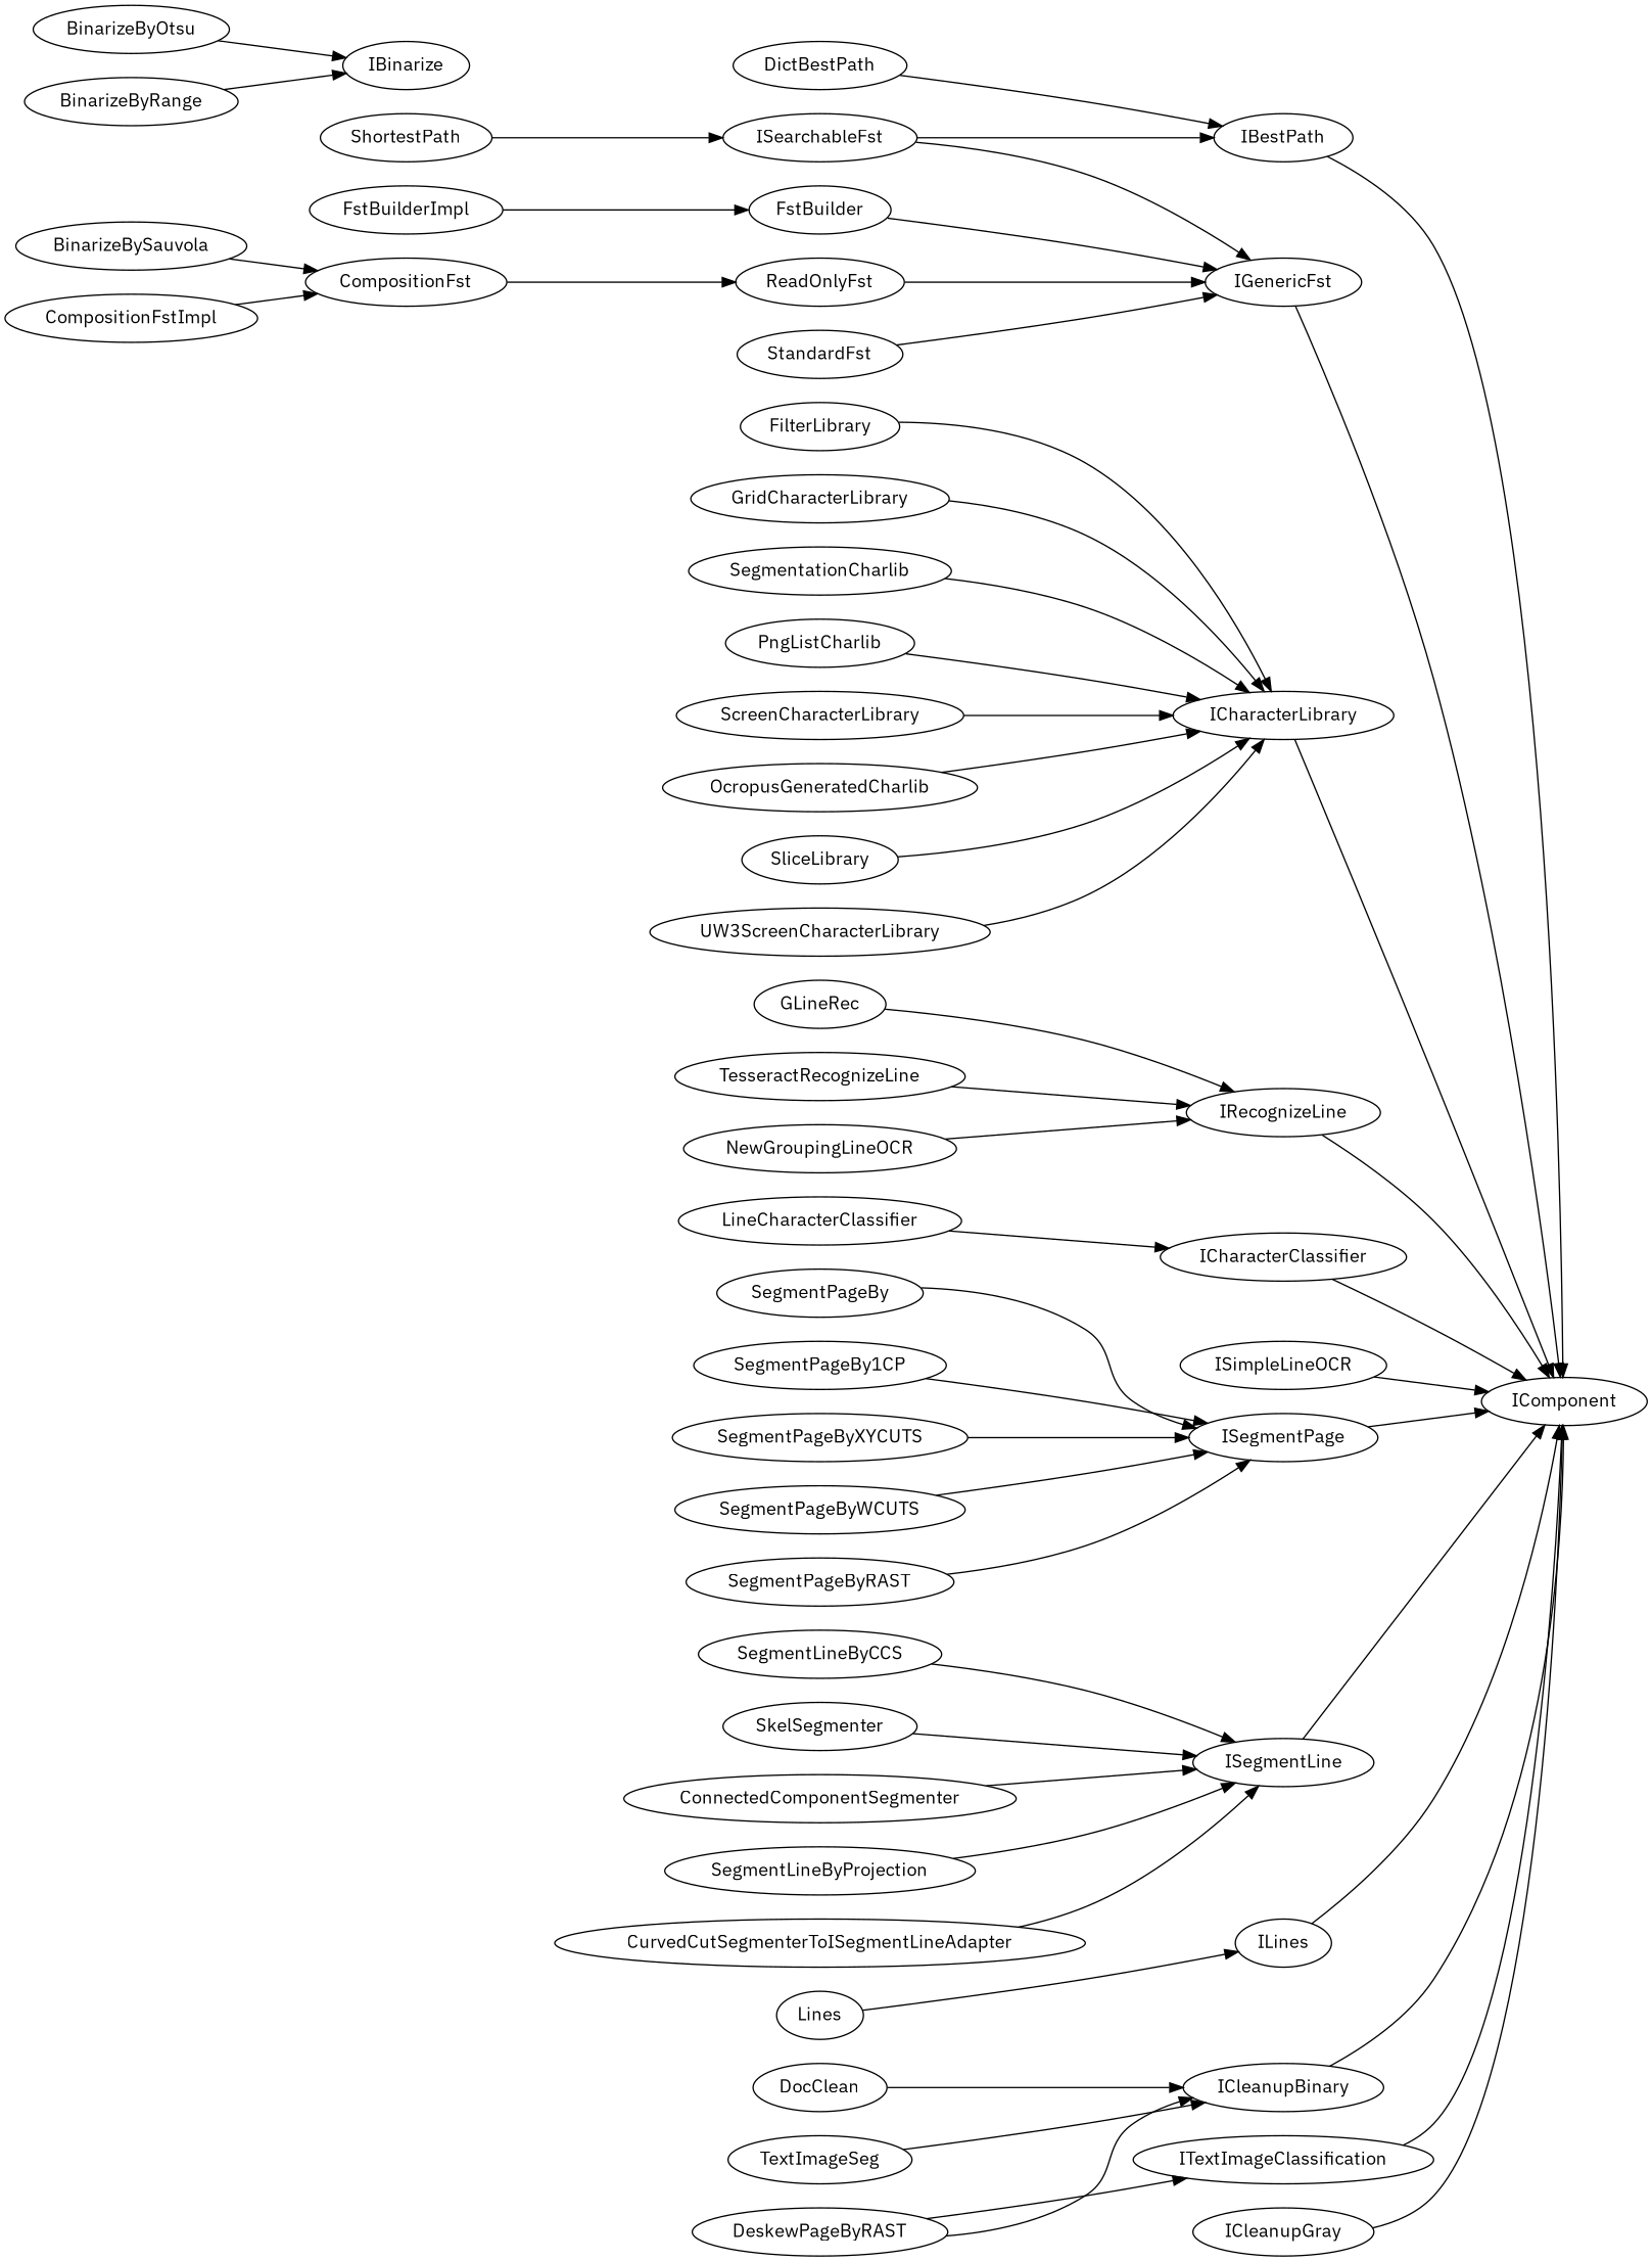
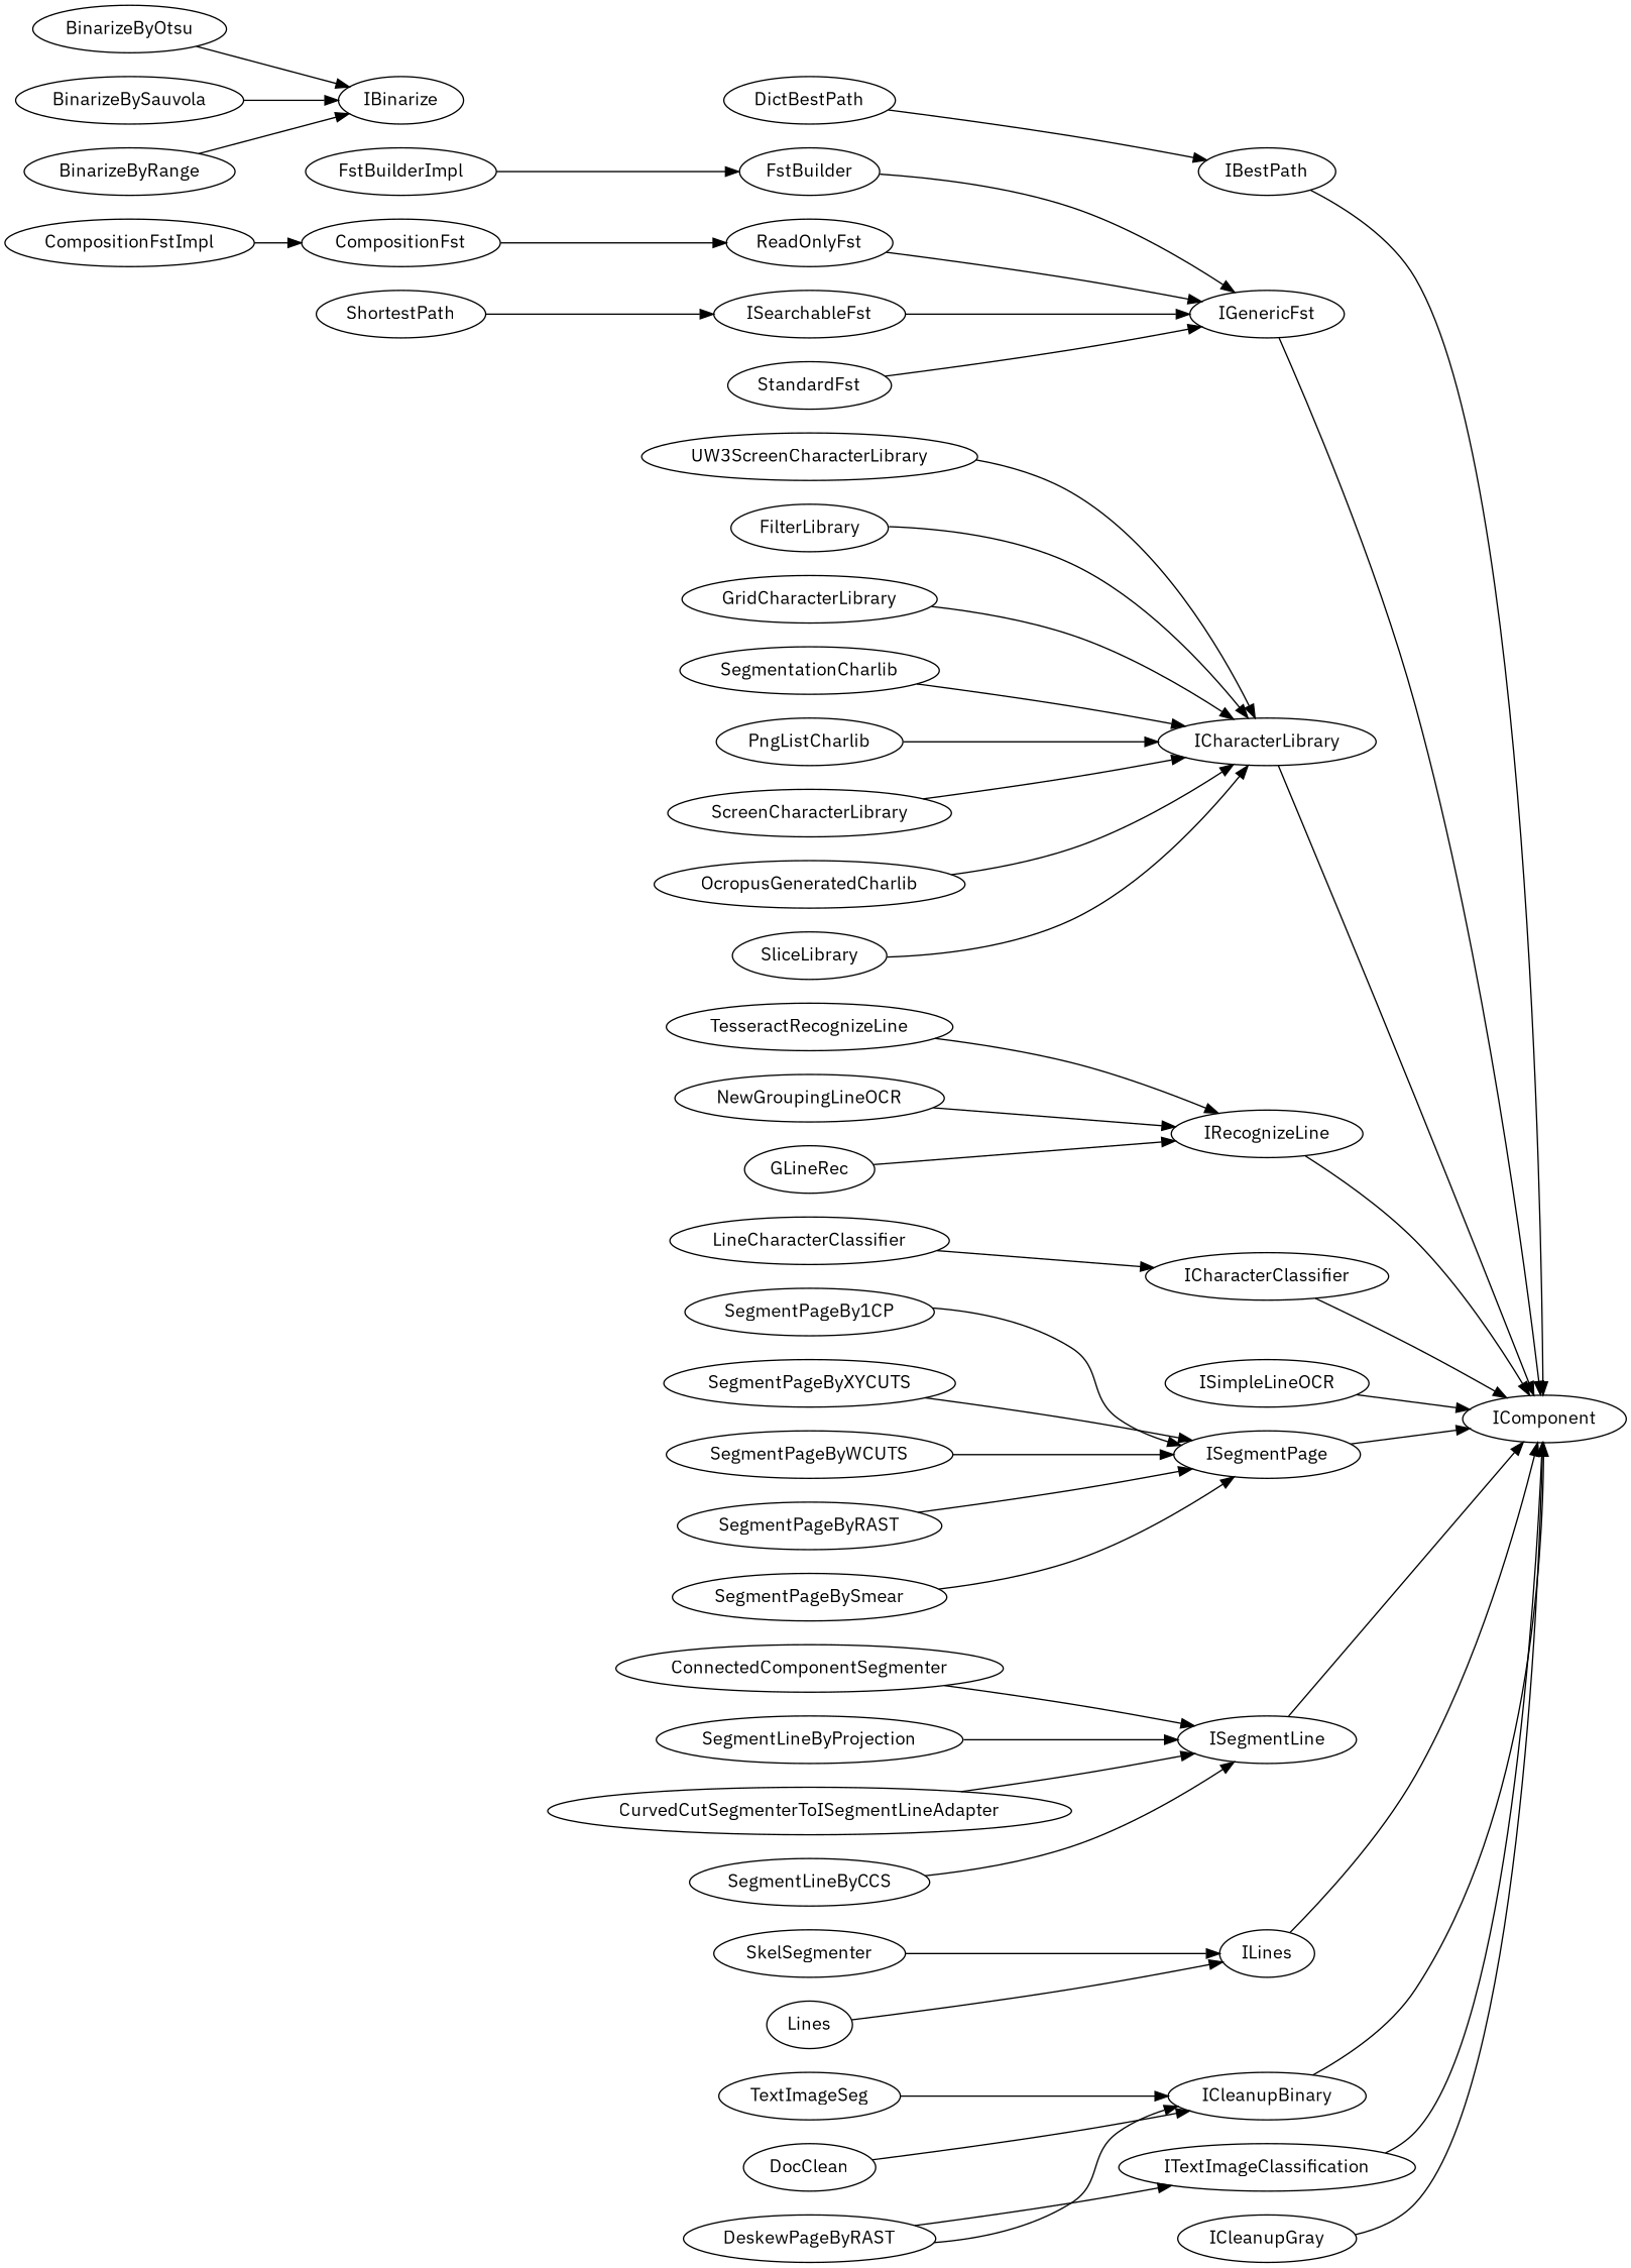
  digraph {
    fontname="IBM Plex Sans"
    rankdir=LR
    node [fontname="IBM Plex Sans"]
    edge [fontname="IBM Plex Sans"]
    ICleanupBinary
    IComponent
    DictBestPath
    IBestPath
    FstBuilderImpl
    FstBuilder
    IGenericFst
    n8 [label=UW3ScreenCharacterLibrary]
    ICharacterLibrary
    FilterLibrary
    TesseractRecognizeLine
    IRecognizeLine
    ICharacterClassifier
    ISimpleLineOCR
    GridCharacterLibrary
    SegmentPageBy1CP
    ISegmentPage
    ReadOnlyFst
    ShortestPath
    ISearchableFst
    TextImageSeg
    SegmentPageByXYCUTS
    BinarizeByOtsu
    IBinarize
    DocClean
    SkelSegmenter
    ISegmentLine
    ConnectedComponentSegmenter
    ILines
    BinarizeBySauvola
    NewGroupingLineOCR
    CompositionFstImpl
    CompositionFst
    SegmentationCharlib
    LineCharacterClassifier
    SegmentLineByProjection
    SegmentPageByWCUTS
    BinarizeByRange
    StandardFst
    DeskewPageByRAST
    ITextImageClassification
    ICleanupGray
    SegmentPageByRAST
    PngListCharlib
    CurvedCutSegmenterToISegmentLineAdapter
    SegmentLineByCCS
    ScreenCharacterLibrary
    GLineRec
    Lines
    OcropusGeneratedCharlib
    SliceLibrary
-   SegmentPageBySmear [label=SegmentPageBy]
+   SegmentPageBySmear
    ICleanupBinary -> IComponent
    DictBestPath -> IBestPath
    IBestPath -> IComponent
    FstBuilderImpl -> FstBuilder
    FstBuilder -> IGenericFst
    IGenericFst -> IComponent
    n8 -> ICharacterLibrary
    ICharacterLibrary -> IComponent
    FilterLibrary -> ICharacterLibrary
    TesseractRecognizeLine -> IRecognizeLine
    IRecognizeLine -> IComponent
    ICharacterClassifier -> IComponent
    ISimpleLineOCR -> IComponent
    GridCharacterLibrary -> ICharacterLibrary
    SegmentPageBy1CP -> ISegmentPage
    ISegmentPage -> IComponent
    ReadOnlyFst -> IGenericFst
    ShortestPath -> ISearchableFst
-   ISearchableFst -> IBestPath
    ISearchableFst -> IGenericFst
    TextImageSeg -> ICleanupBinary
    SegmentPageByXYCUTS -> ISegmentPage
    BinarizeByOtsu -> IBinarize
    DocClean -> ICleanupBinary
-   SkelSegmenter -> ISegmentLine
+   SkelSegmenter -> ILines
    ISegmentLine -> IComponent
    ConnectedComponentSegmenter -> ISegmentLine
    ILines -> IComponent
-   BinarizeBySauvola -> CompositionFst
+   BinarizeBySauvola -> IBinarize
    NewGroupingLineOCR -> IRecognizeLine
    CompositionFstImpl -> CompositionFst
    CompositionFst -> ReadOnlyFst
    SegmentationCharlib -> ICharacterLibrary
    LineCharacterClassifier -> ICharacterClassifier
    SegmentLineByProjection -> ISegmentLine
    SegmentPageByWCUTS -> ISegmentPage
    BinarizeByRange -> IBinarize
    StandardFst -> IGenericFst
    DeskewPageByRAST -> ICleanupBinary
    DeskewPageByRAST -> ITextImageClassification
    ITextImageClassification -> IComponent
    ICleanupGray -> IComponent
    SegmentPageByRAST -> ISegmentPage
    PngListCharlib -> ICharacterLibrary
    CurvedCutSegmenterToISegmentLineAdapter -> ISegmentLine
    SegmentLineByCCS -> ISegmentLine
    ScreenCharacterLibrary -> ICharacterLibrary
    GLineRec -> IRecognizeLine
    Lines -> ILines
    OcropusGeneratedCharlib -> ICharacterLibrary
    SliceLibrary -> ICharacterLibrary
    SegmentPageBySmear -> ISegmentPage
  }
